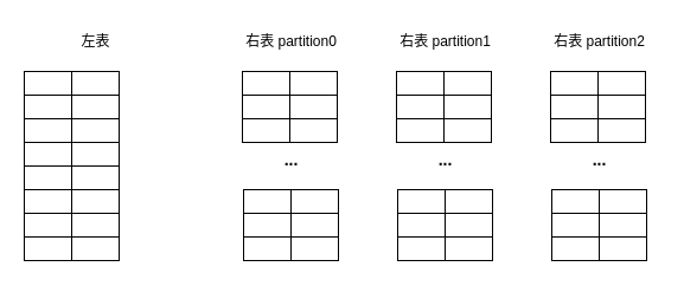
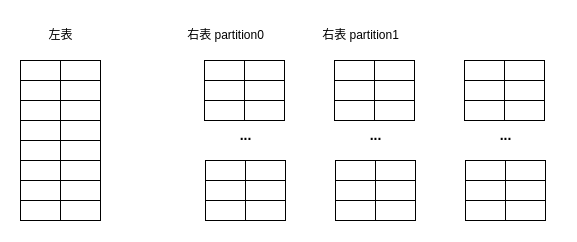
  <mxCell id="0" />
  <mxCell id="1" parent="0" />
  <mxCell id="2" value="" style="rounded=0;whiteSpace=wrap;html=1;" parent="1" vertex="1"><mxGeometry x="20" y="60" width="40" height="20" as="geometry" /></mxCell>
  <mxCell id="3" value="" style="rounded=0;whiteSpace=wrap;html=1;" parent="1" vertex="1"><mxGeometry x="60" y="60" width="40" height="20" as="geometry" /></mxCell>
  <mxCell id="4" value="" style="rounded=0;whiteSpace=wrap;html=1;" parent="1" vertex="1"><mxGeometry x="20" y="80" width="40" height="20" as="geometry" /></mxCell>
  <mxCell id="5" value="" style="rounded=0;whiteSpace=wrap;html=1;" parent="1" vertex="1"><mxGeometry x="60" y="80" width="40" height="20" as="geometry" /></mxCell>
  <mxCell id="6" value="" style="rounded=0;whiteSpace=wrap;html=1;" parent="1" vertex="1"><mxGeometry x="20" y="100" width="40" height="20" as="geometry" /></mxCell>
  <mxCell id="7" value="" style="rounded=0;whiteSpace=wrap;html=1;" parent="1" vertex="1"><mxGeometry x="60" y="100" width="40" height="20" as="geometry" /></mxCell>
  <mxCell id="8" value="" style="rounded=0;whiteSpace=wrap;html=1;" parent="1" vertex="1"><mxGeometry x="20" y="120" width="40" height="20" as="geometry" /></mxCell>
  <mxCell id="9" value="" style="rounded=0;whiteSpace=wrap;html=1;" parent="1" vertex="1"><mxGeometry x="60" y="120" width="40" height="20" as="geometry" /></mxCell>
  <mxCell id="10" value="" style="rounded=0;whiteSpace=wrap;html=1;" parent="1" vertex="1"><mxGeometry x="20" y="140" width="40" height="20" as="geometry" /></mxCell>
  <mxCell id="11" value="" style="rounded=0;whiteSpace=wrap;html=1;" parent="1" vertex="1"><mxGeometry x="60" y="140" width="40" height="20" as="geometry" /></mxCell>
  <mxCell id="12" value="" style="rounded=0;whiteSpace=wrap;html=1;" parent="1" vertex="1"><mxGeometry x="20" y="160" width="40" height="20" as="geometry" /></mxCell>
  <mxCell id="13" value="" style="rounded=0;whiteSpace=wrap;html=1;" parent="1" vertex="1"><mxGeometry x="60" y="160" width="40" height="20" as="geometry" /></mxCell>
  <mxCell id="14" value="" style="rounded=0;whiteSpace=wrap;html=1;" parent="1" vertex="1"><mxGeometry x="20" y="180" width="40" height="20" as="geometry" /></mxCell>
  <mxCell id="15" value="" style="rounded=0;whiteSpace=wrap;html=1;" parent="1" vertex="1"><mxGeometry x="60" y="180" width="40" height="20" as="geometry" /></mxCell>
  <mxCell id="16" value="" style="rounded=0;whiteSpace=wrap;html=1;" parent="1" vertex="1"><mxGeometry x="20" y="200" width="40" height="20" as="geometry" /></mxCell>
  <mxCell id="17" value="" style="rounded=0;whiteSpace=wrap;html=1;" parent="1" vertex="1"><mxGeometry x="60" y="200" width="40" height="20" as="geometry" /></mxCell>
  <mxCell id="18" value="" style="rounded=0;whiteSpace=wrap;html=1;" parent="1" vertex="1"><mxGeometry x="204" y="60" width="40" height="20" as="geometry" /></mxCell>
  <mxCell id="19" value="" style="rounded=0;whiteSpace=wrap;html=1;" parent="1" vertex="1"><mxGeometry x="244" y="60" width="40" height="20" as="geometry" /></mxCell>
  <mxCell id="20" value="" style="rounded=0;whiteSpace=wrap;html=1;" parent="1" vertex="1"><mxGeometry x="204" y="80" width="40" height="20" as="geometry" /></mxCell>
  <mxCell id="21" value="" style="rounded=0;whiteSpace=wrap;html=1;" parent="1" vertex="1"><mxGeometry x="244" y="80" width="40" height="20" as="geometry" /></mxCell>
  <mxCell id="22" value="" style="rounded=0;whiteSpace=wrap;html=1;" parent="1" vertex="1"><mxGeometry x="204" y="100" width="40" height="20" as="geometry" /></mxCell>
  <mxCell id="23" value="" style="rounded=0;whiteSpace=wrap;html=1;" parent="1" vertex="1"><mxGeometry x="244" y="100" width="40" height="20" as="geometry" /></mxCell>
- <mxCell id="24" value="左表" style="text;html=1;align=center;verticalAlign=middle;resizable=0;points=[];autosize=1;strokeColor=none;fillColor=none;" parent="1" vertex="1"><mxGeometry x="55" y="20" width="50" height="30" as="geometry" /></mxCell>
- <mxCell id="25" value="右表 partition0" style="text;html=1;align=center;verticalAlign=middle;resizable=0;points=[];autosize=1;strokeColor=none;fillColor=none;" parent="1" vertex="1"><mxGeometry x="195" y="20" width="100" height="30" as="geometry" /></mxCell>
+ <mxCell id="24" value="左表" style="text;html=1;align=center;verticalAlign=middle;resizable=0;points=[];autosize=1;strokeColor=none;fillColor=none;" parent="1" vertex="1"><mxGeometry x="35" y="20" width="50" height="30" as="geometry" /></mxCell>
+ <mxCell id="25" value="右表 partition0" style="text;html=1;align=center;verticalAlign=middle;resizable=0;points=[];autosize=1;strokeColor=none;fillColor=none;" parent="1" vertex="1"><mxGeometry x="175" y="20" width="100" height="30" as="geometry" /></mxCell>
  <mxCell id="26" value="" style="rounded=0;whiteSpace=wrap;html=1;" parent="1" vertex="1"><mxGeometry x="205" y="160" width="40" height="20" as="geometry" /></mxCell>
  <mxCell id="27" value="" style="rounded=0;whiteSpace=wrap;html=1;" parent="1" vertex="1"><mxGeometry x="245" y="160" width="40" height="20" as="geometry" /></mxCell>
  <mxCell id="28" value="" style="rounded=0;whiteSpace=wrap;html=1;" parent="1" vertex="1"><mxGeometry x="205" y="180" width="40" height="20" as="geometry" /></mxCell>
  <mxCell id="29" value="" style="rounded=0;whiteSpace=wrap;html=1;" parent="1" vertex="1"><mxGeometry x="245" y="180" width="40" height="20" as="geometry" /></mxCell>
  <mxCell id="30" value="" style="rounded=0;whiteSpace=wrap;html=1;" parent="1" vertex="1"><mxGeometry x="205" y="200" width="40" height="20" as="geometry" /></mxCell>
  <mxCell id="31" value="" style="rounded=0;whiteSpace=wrap;html=1;" parent="1" vertex="1"><mxGeometry x="245" y="200" width="40" height="20" as="geometry" /></mxCell>
  <mxCell id="32" value="&lt;b&gt;&lt;font style=&quot;font-size: 14px;&quot;&gt;...&lt;/font&gt;&lt;/b&gt;" style="text;html=1;align=center;verticalAlign=middle;resizable=0;points=[];autosize=1;strokeColor=none;fillColor=none;" parent="1" vertex="1"><mxGeometry x="225" y="120" width="40" height="30" as="geometry" /></mxCell>
  <mxCell id="33" value="" style="rounded=0;whiteSpace=wrap;html=1;" parent="1" vertex="1"><mxGeometry x="334" y="60" width="40" height="20" as="geometry" /></mxCell>
  <mxCell id="34" value="" style="rounded=0;whiteSpace=wrap;html=1;" parent="1" vertex="1"><mxGeometry x="374" y="60" width="40" height="20" as="geometry" /></mxCell>
  <mxCell id="35" value="" style="rounded=0;whiteSpace=wrap;html=1;" parent="1" vertex="1"><mxGeometry x="334" y="80" width="40" height="20" as="geometry" /></mxCell>
  <mxCell id="36" value="" style="rounded=0;whiteSpace=wrap;html=1;" parent="1" vertex="1"><mxGeometry x="374" y="80" width="40" height="20" as="geometry" /></mxCell>
  <mxCell id="37" value="" style="rounded=0;whiteSpace=wrap;html=1;" parent="1" vertex="1"><mxGeometry x="334" y="100" width="40" height="20" as="geometry" /></mxCell>
  <mxCell id="38" value="" style="rounded=0;whiteSpace=wrap;html=1;" parent="1" vertex="1"><mxGeometry x="374" y="100" width="40" height="20" as="geometry" /></mxCell>
- <mxCell id="39" value="右表 partition1" style="text;html=1;align=center;verticalAlign=middle;resizable=0;points=[];autosize=1;strokeColor=none;fillColor=none;" parent="1" vertex="1"><mxGeometry x="325" y="20" width="100" height="30" as="geometry" /></mxCell>
+ <mxCell id="39" value="右表 partition1" style="text;html=1;align=center;verticalAlign=middle;resizable=0;points=[];autosize=1;strokeColor=none;fillColor=none;" parent="1" vertex="1"><mxGeometry x="310" y="20" width="100" height="30" as="geometry" /></mxCell>
  <mxCell id="40" value="" style="rounded=0;whiteSpace=wrap;html=1;" parent="1" vertex="1"><mxGeometry x="335" y="160" width="40" height="20" as="geometry" /></mxCell>
  <mxCell id="41" value="" style="rounded=0;whiteSpace=wrap;html=1;" parent="1" vertex="1"><mxGeometry x="375" y="160" width="40" height="20" as="geometry" /></mxCell>
  <mxCell id="42" value="" style="rounded=0;whiteSpace=wrap;html=1;" parent="1" vertex="1"><mxGeometry x="335" y="180" width="40" height="20" as="geometry" /></mxCell>
  <mxCell id="43" value="" style="rounded=0;whiteSpace=wrap;html=1;" parent="1" vertex="1"><mxGeometry x="375" y="180" width="40" height="20" as="geometry" /></mxCell>
  <mxCell id="44" value="" style="rounded=0;whiteSpace=wrap;html=1;" parent="1" vertex="1"><mxGeometry x="335" y="200" width="40" height="20" as="geometry" /></mxCell>
  <mxCell id="45" value="" style="rounded=0;whiteSpace=wrap;html=1;" parent="1" vertex="1"><mxGeometry x="375" y="200" width="40" height="20" as="geometry" /></mxCell>
  <mxCell id="46" value="&lt;b&gt;&lt;font style=&quot;font-size: 14px;&quot;&gt;...&lt;/font&gt;&lt;/b&gt;" style="text;html=1;align=center;verticalAlign=middle;resizable=0;points=[];autosize=1;strokeColor=none;fillColor=none;" parent="1" vertex="1"><mxGeometry x="355" y="120" width="40" height="30" as="geometry" /></mxCell>
  <mxCell id="47" value="" style="rounded=0;whiteSpace=wrap;html=1;" parent="1" vertex="1"><mxGeometry x="464" y="60" width="40" height="20" as="geometry" /></mxCell>
  <mxCell id="48" value="" style="rounded=0;whiteSpace=wrap;html=1;" parent="1" vertex="1"><mxGeometry x="504" y="60" width="40" height="20" as="geometry" /></mxCell>
  <mxCell id="49" value="" style="rounded=0;whiteSpace=wrap;html=1;" parent="1" vertex="1"><mxGeometry x="464" y="80" width="40" height="20" as="geometry" /></mxCell>
  <mxCell id="50" value="" style="rounded=0;whiteSpace=wrap;html=1;" parent="1" vertex="1"><mxGeometry x="504" y="80" width="40" height="20" as="geometry" /></mxCell>
  <mxCell id="51" value="" style="rounded=0;whiteSpace=wrap;html=1;" parent="1" vertex="1"><mxGeometry x="464" y="100" width="40" height="20" as="geometry" /></mxCell>
  <mxCell id="52" value="" style="rounded=0;whiteSpace=wrap;html=1;" parent="1" vertex="1"><mxGeometry x="504" y="100" width="40" height="20" as="geometry" /></mxCell>
- <mxCell id="53" value="右表 partition2" style="text;html=1;align=center;verticalAlign=middle;resizable=0;points=[];autosize=1;strokeColor=none;fillColor=none;" parent="1" vertex="1"><mxGeometry x="455" y="20" width="100" height="30" as="geometry" /></mxCell>
  <mxCell id="54" value="" style="rounded=0;whiteSpace=wrap;html=1;" parent="1" vertex="1"><mxGeometry x="465" y="160" width="40" height="20" as="geometry" /></mxCell>
  <mxCell id="55" value="" style="rounded=0;whiteSpace=wrap;html=1;" parent="1" vertex="1"><mxGeometry x="505" y="160" width="40" height="20" as="geometry" /></mxCell>
  <mxCell id="56" value="" style="rounded=0;whiteSpace=wrap;html=1;" parent="1" vertex="1"><mxGeometry x="465" y="180" width="40" height="20" as="geometry" /></mxCell>
  <mxCell id="57" value="" style="rounded=0;whiteSpace=wrap;html=1;" parent="1" vertex="1"><mxGeometry x="505" y="180" width="40" height="20" as="geometry" /></mxCell>
  <mxCell id="58" value="" style="rounded=0;whiteSpace=wrap;html=1;" parent="1" vertex="1"><mxGeometry x="465" y="200" width="40" height="20" as="geometry" /></mxCell>
  <mxCell id="59" value="" style="rounded=0;whiteSpace=wrap;html=1;" parent="1" vertex="1"><mxGeometry x="505" y="200" width="40" height="20" as="geometry" /></mxCell>
  <mxCell id="60" value="&lt;b&gt;&lt;font style=&quot;font-size: 14px;&quot;&gt;...&lt;/font&gt;&lt;/b&gt;" style="text;html=1;align=center;verticalAlign=middle;resizable=0;points=[];autosize=1;strokeColor=none;fillColor=none;" parent="1" vertex="1"><mxGeometry x="485" y="120" width="40" height="30" as="geometry" /></mxCell>
